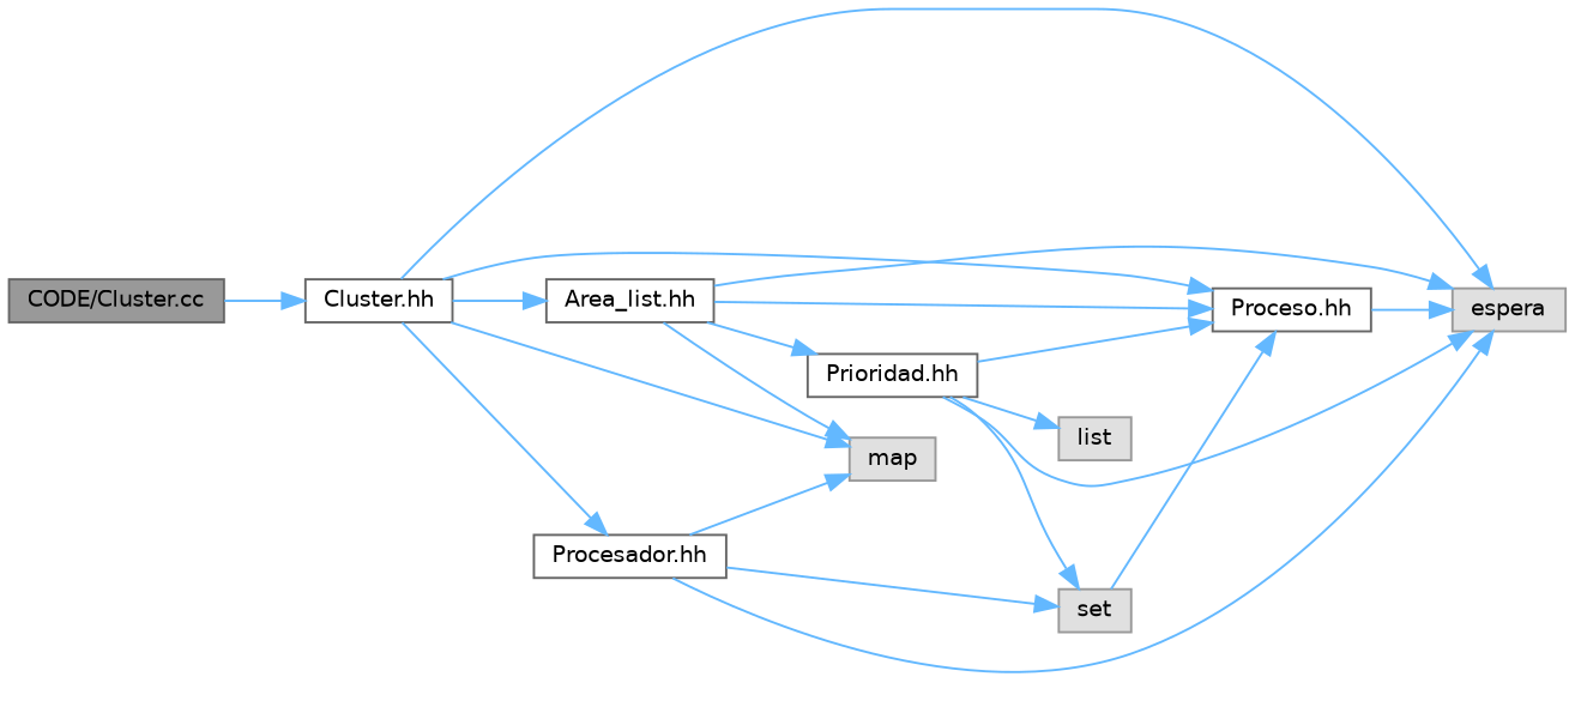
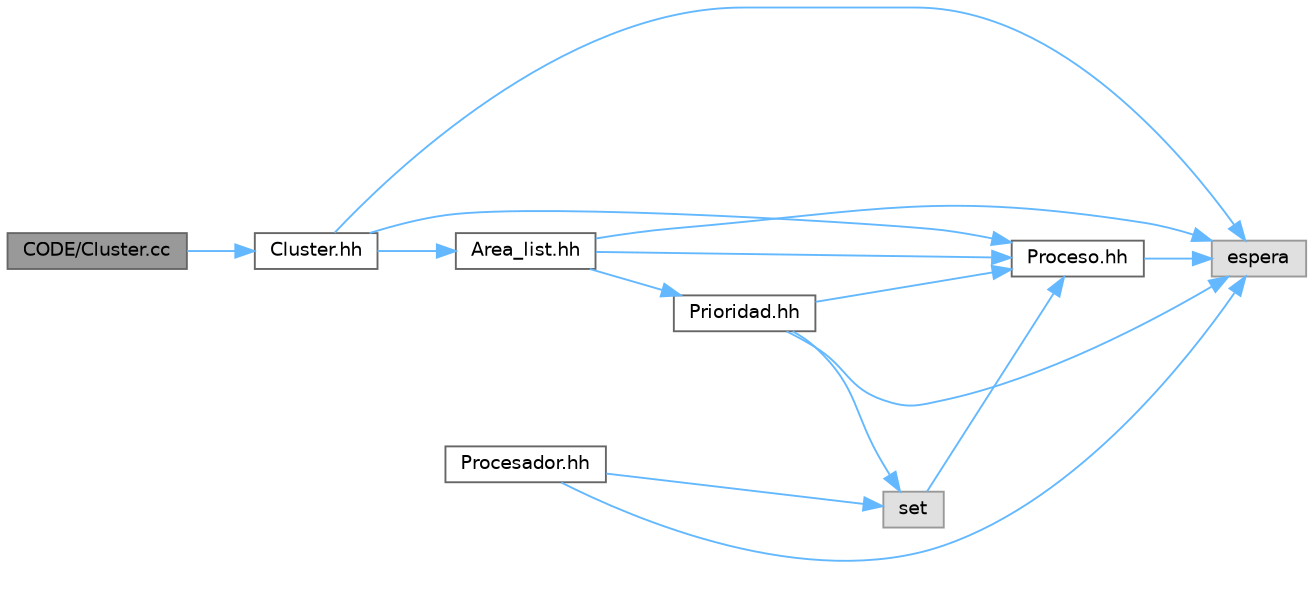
  digraph {
    rankdir=LR
    node [color=grey40 fillcolor=white fontname=Helvetica fontsize=10 shape=box style=filled]
    edge [color=steelblue1 fontname=Helvetica fontsize=10 labelfontname=Helvetica labelfontsize=10 style=solid]
    n1 [color=gray40 fillcolor=grey60 fontcolor=black height=0.2 label="CODE/Cluster.cc" width=0.4]
    n2 [height=0.2 label="Cluster.hh" width=0.4]
    n3 [height=0.2 label="Proceso.hh" width=0.4]
    n4 [color=grey60 fillcolor="#E0E0E0" height=0.2 label=espera width=0.4]
    n5 [height=0.2 label="Procesador.hh" width=0.4]
-   n6 [color=grey60 fillcolor="#E0E0E0" height=0.2 label=map width=0.4]
    n7 [height=0.2 label="Area_list.hh" width=0.4]
    n8 [color=grey60 fillcolor="#E0E0E0" height=0.2 label=set width=0.4]
    n9 [height=0.2 label="Prioridad.hh" width=0.4]
-   n10 [color=grey60 fillcolor="#E0E0E0" height=0.2 label=list width=0.4]
    n1 -> n2
    n2 -> n3
    n2 -> n4
-   n2 -> n5
-   n2 -> n6
    n2 -> n7
    n3 -> n4
    n5 -> n4
-   n5 -> n6
    n5 -> n8
    n7 -> n3
    n7 -> n4
-   n7 -> n6
    n7 -> n9
    n8 -> n3
    n9 -> n3
    n9 -> n4
    n9 -> n8
-   n9 -> n10
  }
